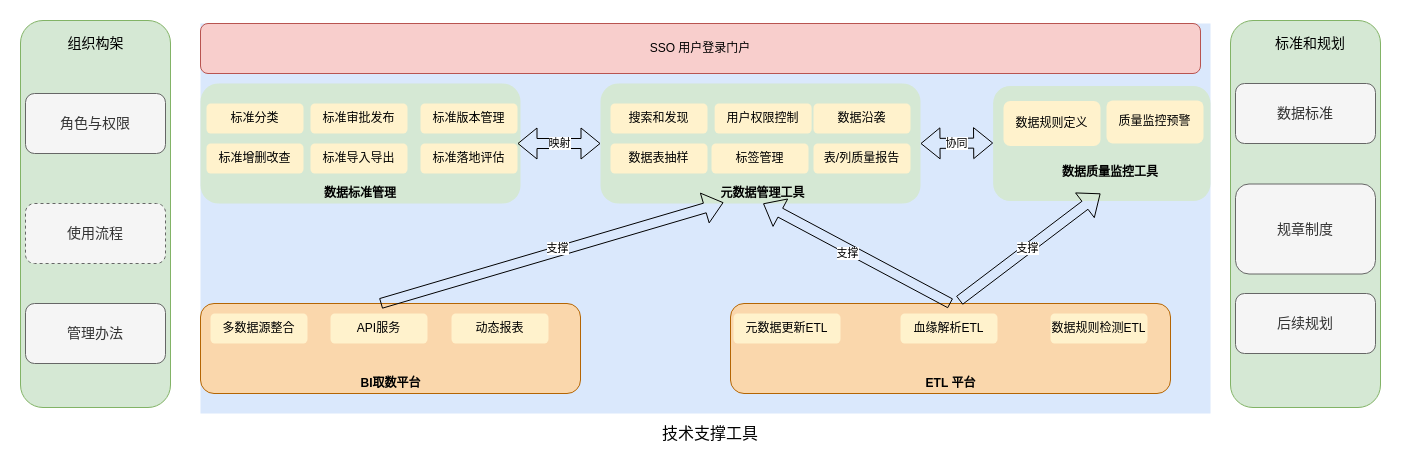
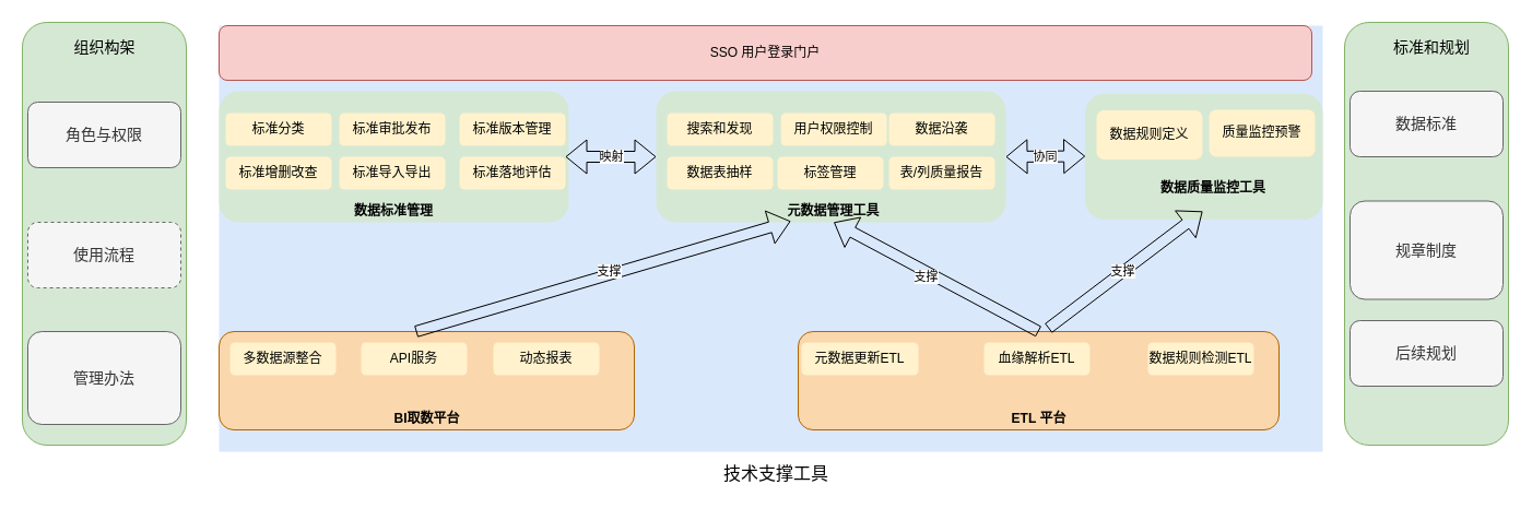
  <mxCell id="0" />
  <mxCell id="1" parent="0" />
  <mxCell id="2" value="" style="group" vertex="1" connectable="0" parent="1"><mxGeometry x="200" y="23" width="1010" height="420" as="geometry" /></mxCell>
  <mxCell id="3" value="" style="rounded=0;whiteSpace=wrap;html=1;fillColor=#dae8fc;strokeColor=none;" parent="2" vertex="1"><mxGeometry width="1010" height="390" as="geometry" /></mxCell>
  <mxCell id="4" value="SSO 用户登录门户" style="rounded=1;whiteSpace=wrap;html=1;fillColor=#f8cecc;strokeColor=#b85450;" parent="2" vertex="1"><mxGeometry width="1000" height="50" as="geometry" /></mxCell>
  <mxCell id="5" value="&amp;nbsp; 技术支撑工具" style="text;html=1;strokeColor=none;fillColor=none;align=center;verticalAlign=middle;whiteSpace=wrap;rounded=0;fontSize=16;" parent="2" vertex="1"><mxGeometry x="400" y="400" width="210.5" height="20" as="geometry" /></mxCell>
  <mxCell id="6" value="" style="group" vertex="1" connectable="0" parent="2"><mxGeometry y="280" width="380" height="90" as="geometry" /></mxCell>
  <mxCell id="7" value="" style="rounded=1;whiteSpace=wrap;html=1;fontSize=16;strokeColor=#b46504;fillColor=#fad7ac;" parent="6" vertex="1"><mxGeometry width="380" height="90" as="geometry" /></mxCell>
  <mxCell id="8" value="BI取数平台" style="text;html=1;strokeColor=none;fillColor=none;align=center;verticalAlign=middle;whiteSpace=wrap;rounded=0;fontSize=12;fontStyle=1" parent="6" vertex="1"><mxGeometry x="130" y="70" width="121" height="20" as="geometry" /></mxCell>
  <mxCell id="9" value="多数据源整合" style="rounded=1;whiteSpace=wrap;html=1;dashed=1;fillColor=#fff2cc;dashPattern=1 4;strokeColor=none;" parent="6" vertex="1"><mxGeometry x="10" y="10" width="97" height="30" as="geometry" /></mxCell>
  <mxCell id="10" value="API服务" style="rounded=1;whiteSpace=wrap;html=1;dashed=1;fillColor=#fff2cc;dashPattern=1 4;strokeColor=none;" parent="6" vertex="1"><mxGeometry x="130" y="10" width="97" height="30" as="geometry" /></mxCell>
  <mxCell id="11" value="动态报表" style="rounded=1;whiteSpace=wrap;html=1;dashed=1;fillColor=#fff2cc;dashPattern=1 4;strokeColor=none;" parent="6" vertex="1"><mxGeometry x="251" y="10" width="97" height="30" as="geometry" /></mxCell>
  <mxCell id="12" value="" style="group" vertex="1" connectable="0" parent="2"><mxGeometry x="530" y="280" width="440" height="90" as="geometry" /></mxCell>
  <mxCell id="13" value="" style="rounded=1;whiteSpace=wrap;html=1;fontSize=16;strokeColor=#b46504;fillColor=#fad7ac;" parent="12" vertex="1"><mxGeometry width="440" height="90" as="geometry" /></mxCell>
  <mxCell id="14" value="ETL 平台" style="text;html=1;strokeColor=none;fillColor=none;align=center;verticalAlign=middle;whiteSpace=wrap;rounded=0;fontSize=12;fontStyle=1" parent="12" vertex="1"><mxGeometry x="160" y="70" width="121" height="20" as="geometry" /></mxCell>
  <mxCell id="15" value="元数据更新ETL" style="rounded=1;whiteSpace=wrap;html=1;dashed=1;fillColor=#fff2cc;dashPattern=1 4;strokeColor=none;" parent="12" vertex="1"><mxGeometry x="3" y="10" width="107" height="30" as="geometry" /></mxCell>
  <mxCell id="16" value="血缘解析ETL" style="rounded=1;whiteSpace=wrap;html=1;dashed=1;fillColor=#fff2cc;dashPattern=1 4;strokeColor=none;" parent="12" vertex="1"><mxGeometry x="170" y="10" width="97" height="30" as="geometry" /></mxCell>
  <mxCell id="17" value="数据规则检测ETL" style="rounded=1;whiteSpace=wrap;html=1;dashed=1;fillColor=#fff2cc;dashPattern=1 4;strokeColor=none;" parent="12" vertex="1"><mxGeometry x="320" y="10" width="97" height="30" as="geometry" /></mxCell>
  <mxCell id="18" value="" style="group" vertex="1" connectable="0" parent="2"><mxGeometry y="60" width="320" height="120" as="geometry" /></mxCell>
  <mxCell id="19" value="" style="rounded=1;whiteSpace=wrap;html=1;fillColor=#d5e8d4;strokeColor=none;" parent="18" vertex="1"><mxGeometry width="320" height="120" as="geometry" /></mxCell>
  <mxCell id="20" value="数据标准管理" style="text;html=1;strokeColor=none;fillColor=none;align=center;verticalAlign=middle;whiteSpace=wrap;rounded=0;fontStyle=1" parent="18" vertex="1"><mxGeometry x="110" y="100" width="100" height="20" as="geometry" /></mxCell>
  <mxCell id="21" value="标准分类" style="rounded=1;whiteSpace=wrap;html=1;dashed=1;fillColor=#fff2cc;dashPattern=1 4;strokeColor=none;" parent="18" vertex="1"><mxGeometry x="6" y="20" width="97" height="30" as="geometry" /></mxCell>
  <mxCell id="22" value="标准审批发布" style="rounded=1;whiteSpace=wrap;html=1;dashed=1;fillColor=#fff2cc;dashPattern=1 4;strokeColor=none;" parent="18" vertex="1"><mxGeometry x="110" y="20" width="97" height="30" as="geometry" /></mxCell>
  <mxCell id="23" value="标准增删改查" style="rounded=1;whiteSpace=wrap;html=1;dashed=1;fillColor=#fff2cc;dashPattern=1 4;strokeColor=none;" parent="18" vertex="1"><mxGeometry x="6" y="60" width="97" height="30" as="geometry" /></mxCell>
  <mxCell id="24" value="标准导入导出" style="rounded=1;whiteSpace=wrap;html=1;dashed=1;fillColor=#fff2cc;dashPattern=1 4;strokeColor=none;" parent="18" vertex="1"><mxGeometry x="110" y="60" width="97" height="30" as="geometry" /></mxCell>
  <mxCell id="25" value="标准版本管理" style="rounded=1;whiteSpace=wrap;html=1;dashed=1;fillColor=#fff2cc;dashPattern=1 4;strokeColor=none;" parent="18" vertex="1"><mxGeometry x="220" y="20" width="97" height="30" as="geometry" /></mxCell>
  <mxCell id="26" value="标准落地评估" style="rounded=1;whiteSpace=wrap;html=1;dashed=1;fillColor=#fff2cc;dashPattern=1 4;strokeColor=none;" parent="18" vertex="1"><mxGeometry x="220" y="60" width="97" height="30" as="geometry" /></mxCell>
  <mxCell id="27" value="" style="group" vertex="1" connectable="0" parent="2"><mxGeometry x="400" y="60" width="320" height="120" as="geometry" /></mxCell>
  <mxCell id="28" value="" style="rounded=1;whiteSpace=wrap;html=1;fillColor=#d5e8d4;strokeColor=none;" parent="27" vertex="1"><mxGeometry width="320" height="120" as="geometry" /></mxCell>
  <mxCell id="29" value="元数据管理工具" style="text;html=1;strokeColor=none;fillColor=none;align=center;verticalAlign=middle;whiteSpace=wrap;rounded=0;fontStyle=1" parent="27" vertex="1"><mxGeometry x="96.13" y="100" width="133" height="20" as="geometry" /></mxCell>
  <mxCell id="30" value="搜索和发现" style="rounded=1;whiteSpace=wrap;html=1;dashed=1;fillColor=#fff2cc;dashPattern=1 4;strokeColor=none;" parent="27" vertex="1"><mxGeometry x="10" y="20" width="97" height="30" as="geometry" /></mxCell>
  <mxCell id="31" value="用户权限控制" style="rounded=1;whiteSpace=wrap;html=1;dashed=1;fillColor=#fff2cc;dashPattern=1 4;strokeColor=none;" parent="27" vertex="1"><mxGeometry x="114.13" y="20" width="97" height="30" as="geometry" /></mxCell>
  <mxCell id="32" value="数据沿袭" style="rounded=1;whiteSpace=wrap;html=1;dashed=1;fillColor=#fff2cc;dashPattern=1 4;strokeColor=none;" parent="27" vertex="1"><mxGeometry x="213" y="20" width="97" height="30" as="geometry" /></mxCell>
  <mxCell id="33" value="数据表抽样" style="rounded=1;whiteSpace=wrap;html=1;dashed=1;fillColor=#fff2cc;dashPattern=1 4;strokeColor=none;" parent="27" vertex="1"><mxGeometry x="10" y="60" width="97" height="30" as="geometry" /></mxCell>
  <mxCell id="34" value="表/列质量报告" style="rounded=1;whiteSpace=wrap;html=1;dashed=1;fillColor=#fff2cc;dashPattern=1 4;strokeColor=none;" parent="27" vertex="1"><mxGeometry x="213" y="60" width="97" height="30" as="geometry" /></mxCell>
  <mxCell id="35" value="标签管理" style="rounded=1;whiteSpace=wrap;html=1;dashed=1;fillColor=#fff2cc;dashPattern=1 4;strokeColor=none;" parent="27" vertex="1"><mxGeometry x="111" y="60" width="97" height="30" as="geometry" /></mxCell>
  <mxCell id="36" value="" style="group" vertex="1" connectable="0" parent="2"><mxGeometry x="792.63" y="62.5" width="217.37" height="115" as="geometry" /></mxCell>
  <mxCell id="37" value="" style="group;fillColor=#d5e8d4;rounded=1;" parent="36" vertex="1" connectable="0"><mxGeometry width="217.37" height="115" as="geometry" /></mxCell>
  <mxCell id="38" value="数据质量监控工具" style="text;html=1;strokeColor=none;fillColor=none;align=center;verticalAlign=middle;whiteSpace=wrap;rounded=0;fontStyle=1" parent="37" vertex="1"><mxGeometry x="67.37" y="71.875" width="100" height="28.75" as="geometry" /></mxCell>
  <mxCell id="39" value="质量监控预警" style="rounded=1;whiteSpace=wrap;html=1;dashed=1;fillColor=#fff2cc;dashPattern=1 4;strokeColor=none;" parent="37" vertex="1"><mxGeometry x="113.37" y="14.375" width="97" height="43.125" as="geometry" /></mxCell>
  <mxCell id="40" value="数据规则定义&lt;span style=&quot;color: rgba(0 , 0 , 0 , 0) ; font-family: monospace ; font-size: 0px&quot;&gt;%3CmxGraphModel%3E%3Croot%3E%3CmxCell%20id%3D%220%22%2F%3E%3CmxCell%20id%3D%221%22%20parent%3D%220%22%2F%3E%3CmxCell%20id%3D%222%22%20value%3D%22%E6%90%9C%E7%B4%A2%E5%92%8C%E5%8F%91%E7%8E%B0%22%20style%3D%22rounded%3D1%3BwhiteSpace%3Dwrap%3Bhtml%3D1%3Bdashed%3D1%3BfillColor%3D%23fff2cc%3BdashPattern%3D1%204%3BstrokeColor%3Dnone%3B%22%20vertex%3D%221%22%20parent%3D%221%22%3E%3CmxGeometry%20x%3D%2290%22%20y%3D%22640%22%20width%3D%2297%22%20height%3D%2230%22%20as%3D%22geometry%22%2F%3E%3C%2FmxCell%3E%3C%2Froot%3E%3C%2FmxGraphModel%3E&lt;/span&gt;" style="rounded=1;whiteSpace=wrap;html=1;dashed=1;fillColor=#fff2cc;dashPattern=1 4;strokeColor=none;container=1;" parent="36" vertex="1"><mxGeometry x="10.37" y="15" width="97" height="45" as="geometry" /></mxCell>
  <mxCell id="41" value="映射" style="shape=flexArrow;endArrow=classic;startArrow=classic;html=1;exitX=1;exitY=0;exitDx=0;exitDy=0;" edge="1" parent="2" source="26" target="28"><mxGeometry width="100" height="100" relative="1" as="geometry"><mxPoint x="310" y="200" as="sourcePoint" /><mxPoint x="410" y="100" as="targetPoint" /></mxGeometry></mxCell>
  <mxCell id="42" value="协同" style="shape=flexArrow;endArrow=classic;startArrow=classic;html=1;" edge="1" parent="2"><mxGeometry width="100" height="100" relative="1" as="geometry"><mxPoint x="720" y="120" as="sourcePoint" /><mxPoint x="792.63" y="119.5" as="targetPoint" /></mxGeometry></mxCell>
  <mxCell id="43" value="" style="shape=flexArrow;endArrow=classic;html=1;exitX=0.5;exitY=0;exitDx=0;exitDy=0;entryX=0.5;entryY=1;entryDx=0;entryDy=0;fontStyle=0" edge="1" parent="2" source="13" target="29"><mxGeometry width="50" height="50" relative="1" as="geometry"><mxPoint x="570" y="280" as="sourcePoint" /><mxPoint x="620" y="230" as="targetPoint" /></mxGeometry></mxCell>
  <mxCell id="44" value="支撑" style="edgeLabel;html=1;align=center;verticalAlign=middle;resizable=0;points=[];" vertex="1" connectable="0" parent="43"><mxGeometry x="0.077" y="4" relative="1" as="geometry"><mxPoint x="-1" as="offset" /></mxGeometry></mxCell>
  <mxCell id="45" value="" style="shape=flexArrow;endArrow=classic;html=1;exitX=0.52;exitY=-0.033;exitDx=0;exitDy=0;fontStyle=0;exitPerimeter=0;" edge="1" parent="2" source="13"><mxGeometry width="50" height="50" relative="1" as="geometry"><mxPoint x="760" y="290" as="sourcePoint" /><mxPoint x="900" y="170" as="targetPoint" /></mxGeometry></mxCell>
  <mxCell id="46" value="&lt;span style=&quot;color: rgba(0 , 0 , 0 , 0) ; font-family: monospace ; font-size: 0px ; background-color: rgb(248 , 249 , 250)&quot;&gt;%3CmxGraphModel%3E%3Croot%3E%3CmxCell%20id%3D%220%22%2F%3E%3CmxCell%20id%3D%221%22%20parent%3D%220%22%2F%3E%3CmxCell%20id%3D%222%22%20value%3D%22%E6%94%AF%E6%92%91%22%20style%3D%22edgeLabel%3Bhtml%3D1%3Balign%3Dcenter%3BverticalAlign%3Dmiddle%3Bresizable%3D0%3Bpoints%3D%5B%5D%3B%22%20vertex%3D%221%22%20connectable%3D%220%22%20parent%3D%221%22%3E%3CmxGeometry%20x%3D%22736.544%22%20y%3D%22799.853%22%20as%3D%22geometry%22%3E%3CmxPoint%20x%3D%22-4%22%20y%3D%221%22%20as%3D%22offset%22%2F%3E%3C%2FmxGeometry%3E%3C%2FmxCell%3E%3C%2Froot%3E%3C%2FmxGraphModel%3E&lt;/span&gt;" style="edgeLabel;html=1;align=center;verticalAlign=middle;resizable=0;points=[];" vertex="1" connectable="0" parent="45"><mxGeometry x="-0.038" y="4" relative="1" as="geometry"><mxPoint as="offset" /></mxGeometry></mxCell>
  <mxCell id="47" value="支撑" style="edgeLabel;html=1;align=center;verticalAlign=middle;resizable=0;points=[];" vertex="1" connectable="0" parent="45"><mxGeometry x="-0.034" y="2" relative="1" as="geometry"><mxPoint y="1" as="offset" /></mxGeometry></mxCell>
  <mxCell id="48" value="" style="shape=flexArrow;endArrow=classic;html=1;exitX=0.474;exitY=0;exitDx=0;exitDy=0;exitPerimeter=0;entryX=0.202;entryY=0.95;entryDx=0;entryDy=0;entryPerimeter=0;" edge="1" parent="2" source="7" target="29"><mxGeometry width="50" height="50" relative="1" as="geometry"><mxPoint x="230" y="270" as="sourcePoint" /><mxPoint x="280" y="220" as="targetPoint" /></mxGeometry></mxCell>
  <mxCell id="49" value="支撑" style="edgeLabel;html=1;align=center;verticalAlign=middle;resizable=0;points=[];" vertex="1" connectable="0" parent="48"><mxGeometry x="0.036" y="3" relative="1" as="geometry"><mxPoint as="offset" /></mxGeometry></mxCell>
  <mxCell id="50" value="" style="rounded=1;whiteSpace=wrap;html=1;fillColor=#d5e8d4;strokeColor=#82b366;" vertex="1" parent="1"><mxGeometry x="20" y="20" width="150" height="387" as="geometry" /></mxCell>
  <mxCell id="51" value="&lt;font style=&quot;font-size: 14px&quot;&gt;角色与权限&lt;/font&gt;" style="rounded=1;whiteSpace=wrap;html=1;fillColor=#f5f5f5;strokeColor=#666666;fontColor=#333333;" vertex="1" parent="1"><mxGeometry x="25" y="93" width="140" height="60" as="geometry" /></mxCell>
  <mxCell id="52" value="&lt;font style=&quot;font-size: 14px&quot;&gt;组织构架&lt;/font&gt;" style="text;html=1;strokeColor=none;fillColor=none;align=center;verticalAlign=middle;whiteSpace=wrap;rounded=0;" vertex="1" parent="1"><mxGeometry x="57.5" y="33" width="75" height="20" as="geometry" /></mxCell>
  <mxCell id="53" value="&lt;span style=&quot;font-size: 14px&quot;&gt;使用流程&lt;/span&gt;" style="rounded=1;whiteSpace=wrap;html=1;fillColor=#f5f5f5;strokeColor=#666666;fontColor=#333333;dashed=1;" vertex="1" parent="1"><mxGeometry x="25" y="203" width="140" height="60" as="geometry" /></mxCell>
- <mxCell id="54" value="&lt;span style=&quot;font-size: 14px&quot;&gt;管理办法&lt;/span&gt;" style="rounded=1;whiteSpace=wrap;html=1;fillColor=#f5f5f5;strokeColor=#666666;fontColor=#333333;" vertex="1" parent="1"><mxGeometry x="25" y="303" width="140" height="60" as="geometry" /></mxCell>
+ <mxCell id="54" value="&lt;span style=&quot;font-size: 14px&quot;&gt;管理办法&lt;/span&gt;" style="rounded=1;whiteSpace=wrap;html=1;fillColor=#f5f5f5;strokeColor=#666666;fontColor=#333333;" vertex="1" parent="1"><mxGeometry x="25" y="303" width="140" height="85" as="geometry" /></mxCell>
  <mxCell id="55" value="" style="rounded=1;whiteSpace=wrap;html=1;fillColor=#d5e8d4;strokeColor=#82b366;" vertex="1" parent="1"><mxGeometry x="1230" y="20" width="150" height="387" as="geometry" /></mxCell>
  <mxCell id="56" value="标准和规划" style="text;html=1;strokeColor=none;fillColor=none;align=center;verticalAlign=middle;whiteSpace=wrap;rounded=0;fontSize=14;" vertex="1" parent="1"><mxGeometry x="1270" y="33" width="80" height="20" as="geometry" /></mxCell>
  <mxCell id="57" value="&lt;span style=&quot;font-size: 14px&quot;&gt;数据标准&lt;/span&gt;" style="rounded=1;whiteSpace=wrap;html=1;fillColor=#f5f5f5;strokeColor=#666666;fontColor=#333333;" vertex="1" parent="1"><mxGeometry x="1235" y="83" width="140" height="60" as="geometry" /></mxCell>
  <mxCell id="58" value="&lt;span style=&quot;font-size: 14px&quot;&gt;规章制度&lt;/span&gt;" style="rounded=1;whiteSpace=wrap;html=1;fillColor=#f5f5f5;strokeColor=#666666;fontColor=#333333;" vertex="1" parent="1"><mxGeometry x="1235" y="183.5" width="140" height="90" as="geometry" /></mxCell>
  <mxCell id="59" value="&lt;span style=&quot;font-size: 14px&quot;&gt;后续规划&lt;/span&gt;" style="rounded=1;whiteSpace=wrap;html=1;fillColor=#f5f5f5;strokeColor=#666666;fontColor=#333333;" vertex="1" parent="1"><mxGeometry x="1235" y="293" width="140" height="60" as="geometry" /></mxCell>
